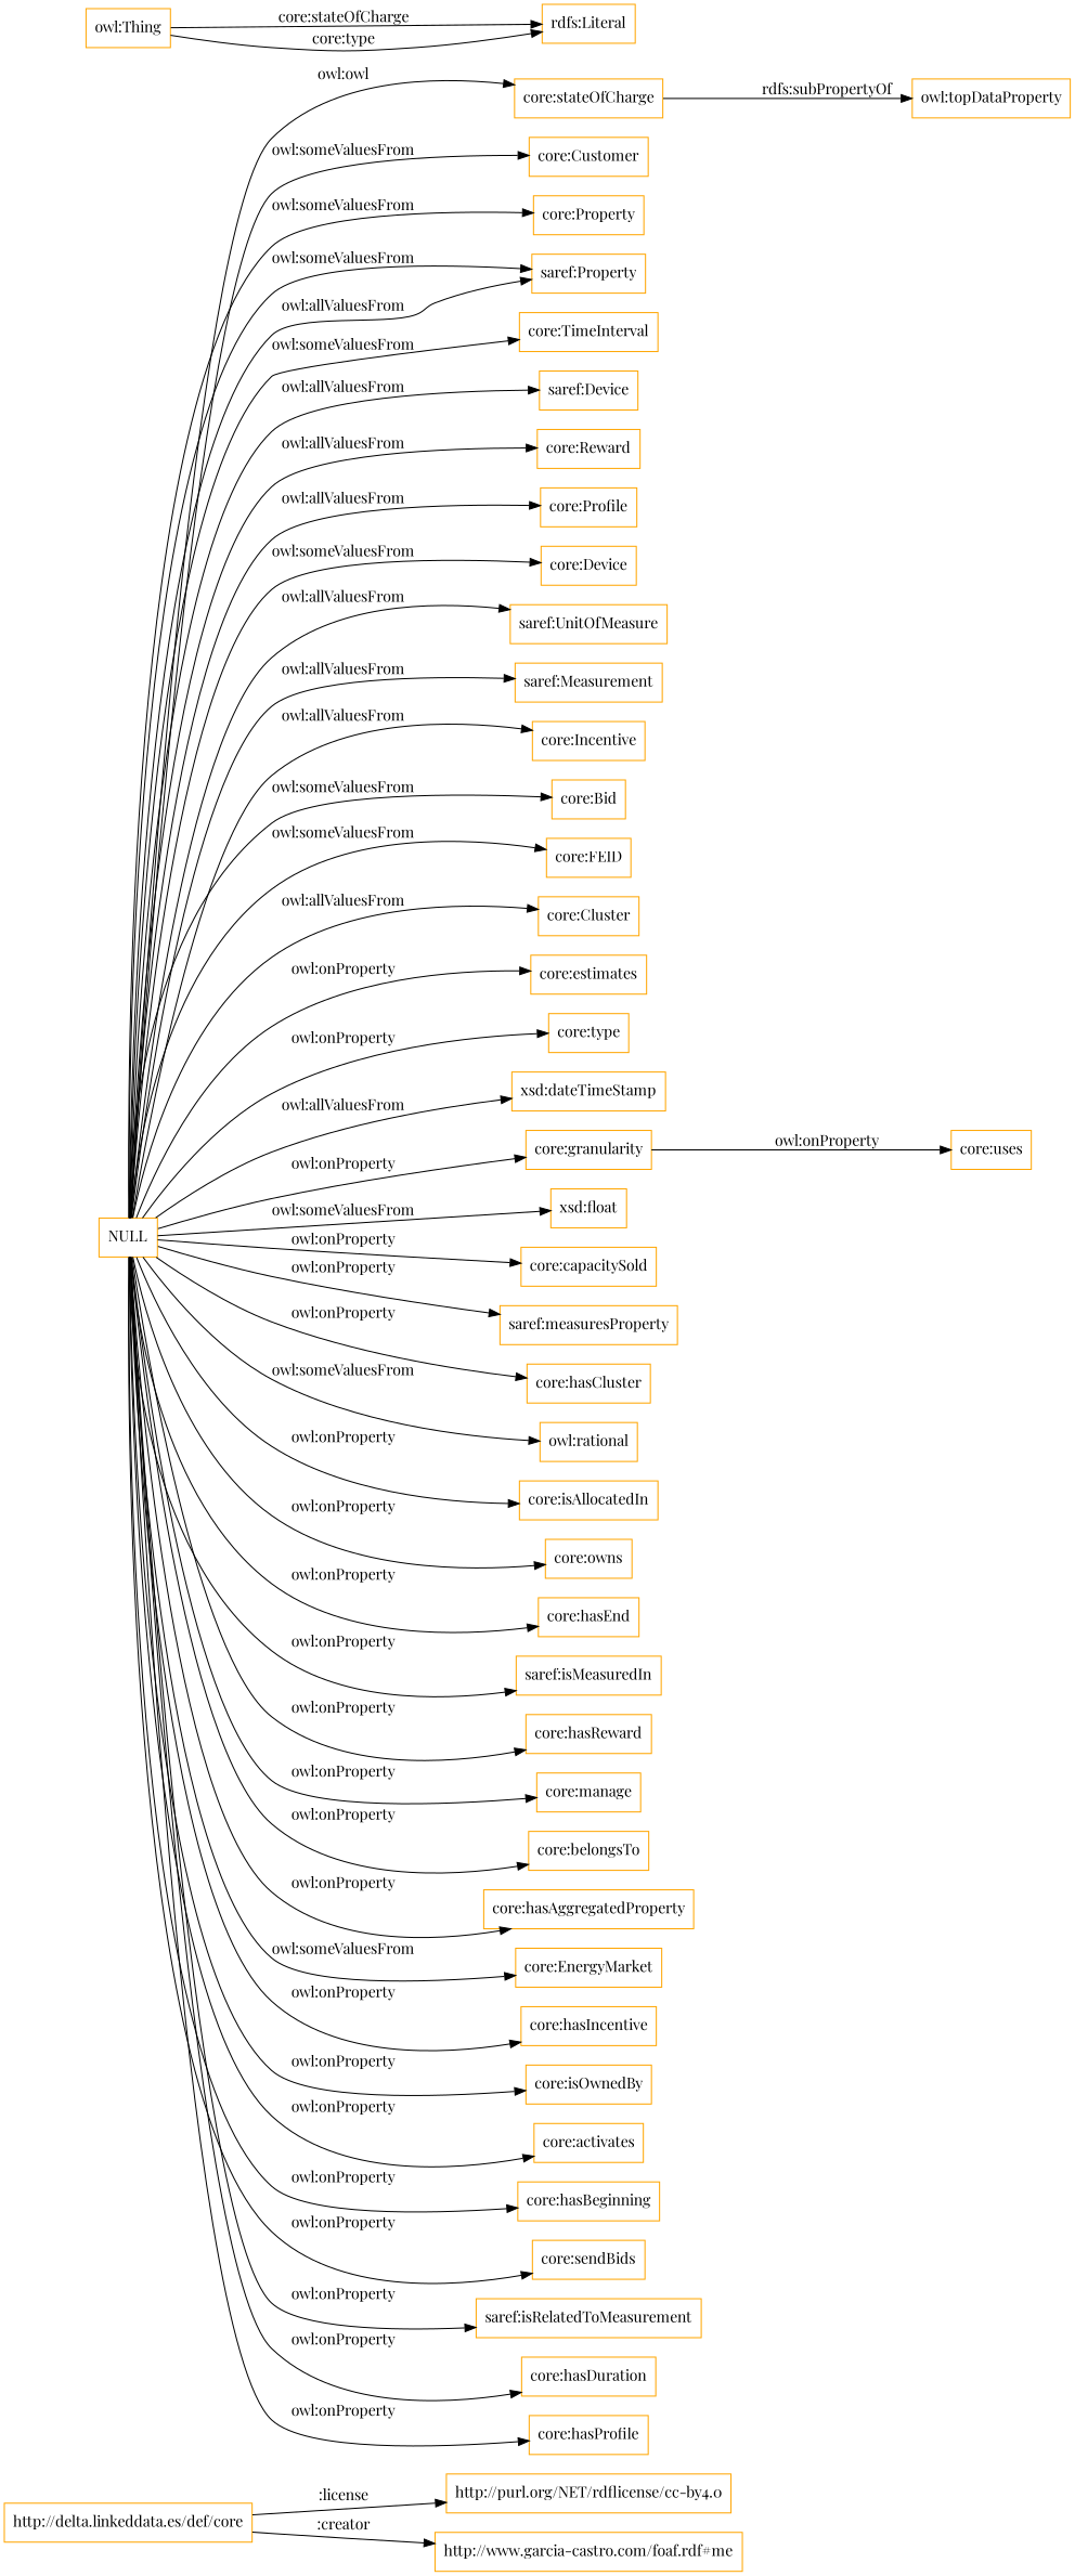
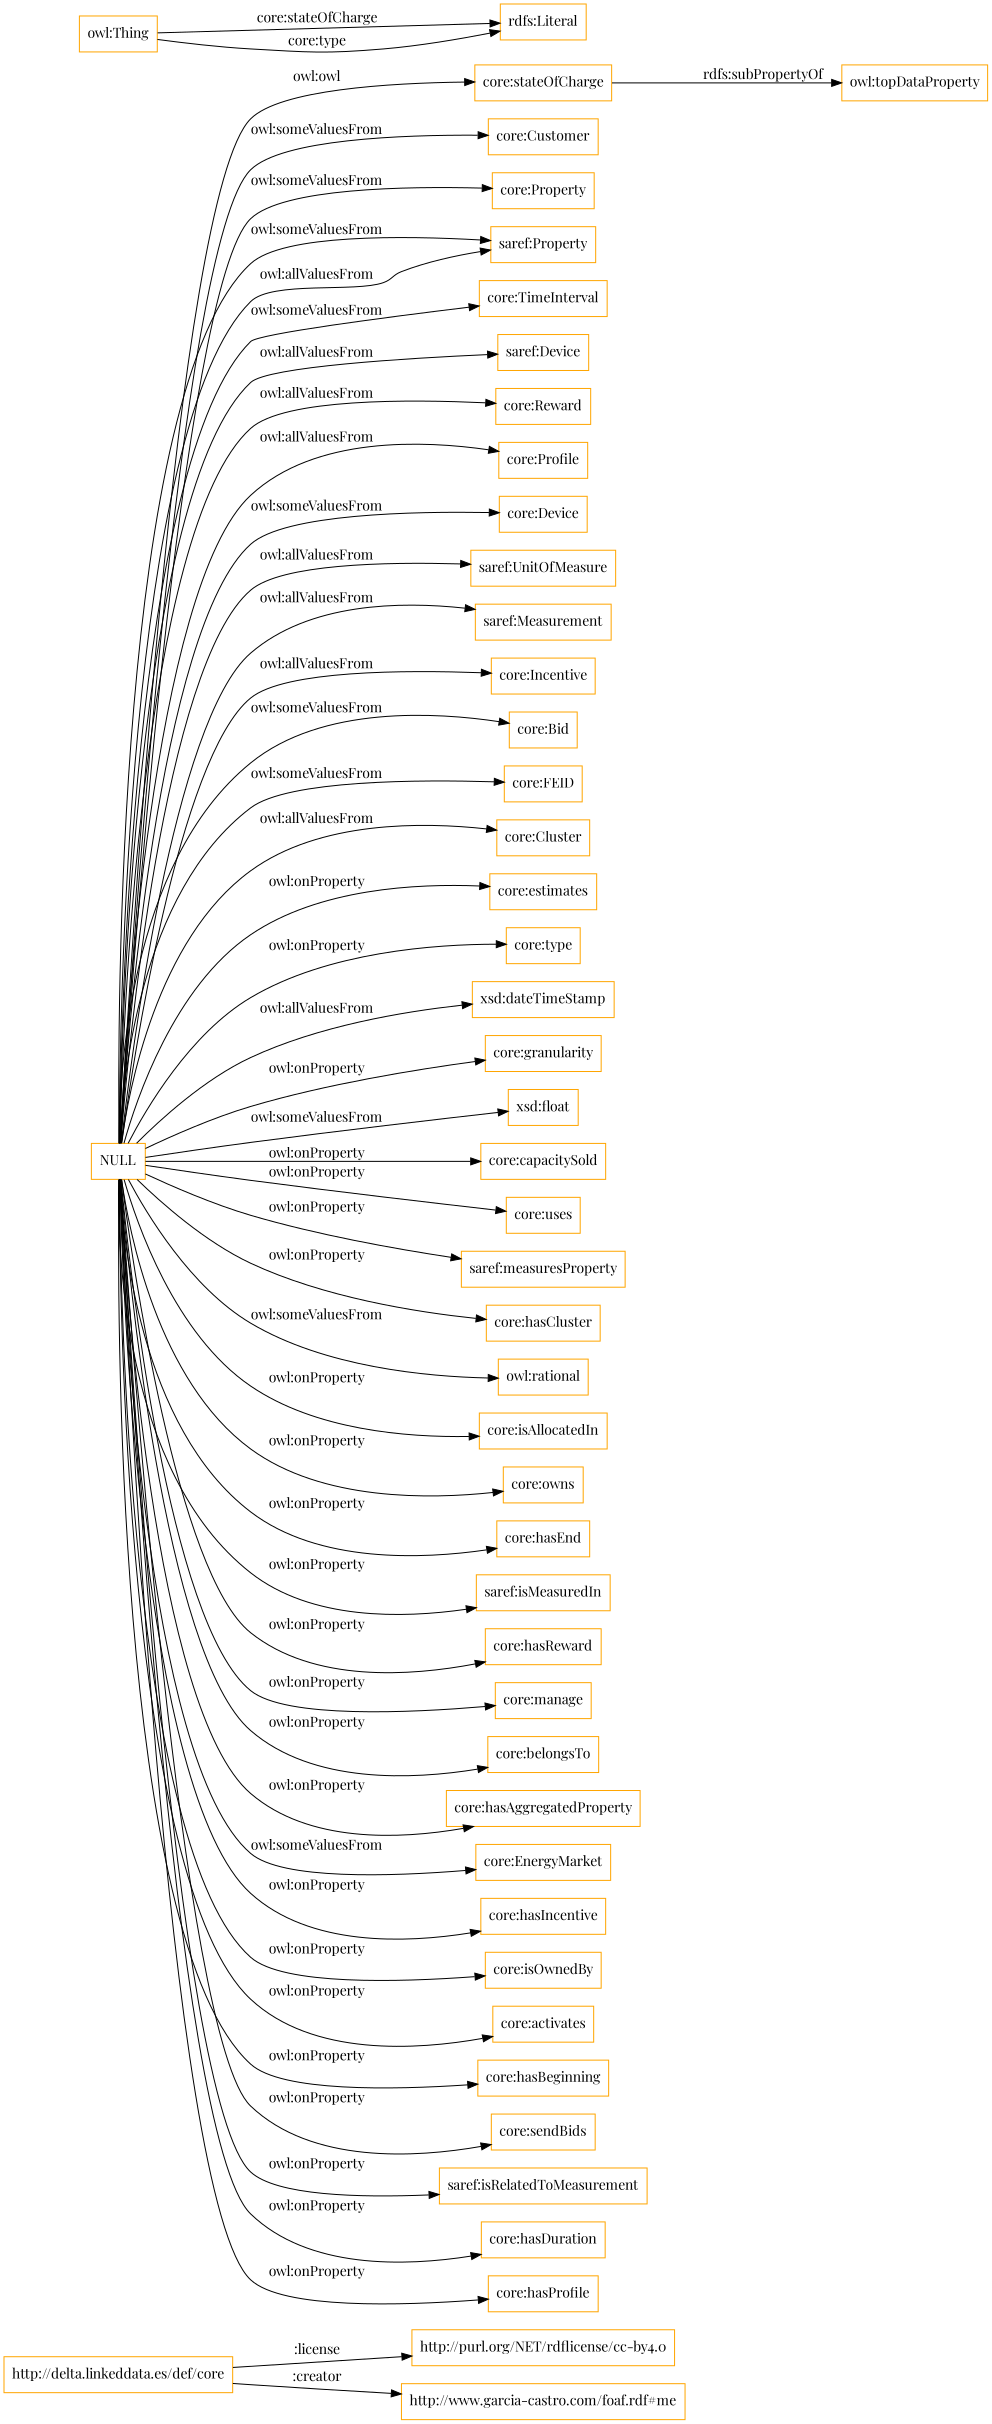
  digraph {
    fontname="Playfair Display"
    rankdir=LR
    node [color=orange fontname="Playfair Display" shape=rectangle]
    edge [fontname="Playfair Display"]
    "http://delta.linkeddata.es/def/core"
    "http://purl.org/NET/rdflicense/cc-by4.0"
    "http://www.garcia-castro.com/foaf.rdf#me"
    "core:stateOfCharge"
    "owl:topDataProperty"
    NULL
    "core:Customer"
    n8 [label="core:Property"]
    "saref:Property"
    "core:TimeInterval"
    "saref:Device"
    "core:Reward"
    "core:Profile"
    "core:Device"
    "saref:UnitOfMeasure"
    "saref:Measurement"
    "core:Incentive"
    "core:Bid"
    "core:FEID"
    "core:Cluster"
    "core:estimates"
    "core:type"
    "xsd:dateTimeStamp"
    "core:granularity"
    "xsd:float"
    "core:capacitySold"
    "core:uses"
    "saref:measuresProperty"
    "core:hasCluster"
    "owl:rational"
    "core:isAllocatedIn"
    "core:owns"
    "core:hasEnd"
    "saref:isMeasuredIn"
    "core:hasReward"
    "core:manage"
    "core:belongsTo"
    "core:hasAggregatedProperty"
    "core:EnergyMarket"
    "core:hasIncentive"
    "core:isOwnedBy"
    "core:activates"
    "core:hasBeginning"
    "core:sendBids"
    "saref:isRelatedToMeasurement"
    "core:hasDuration"
    "core:hasProfile"
    "owl:Thing"
    "rdfs:Literal"
    "http://delta.linkeddata.es/def/core" -> "http://purl.org/NET/rdflicense/cc-by4.0" [label=":license"]
    "http://delta.linkeddata.es/def/core" -> "http://www.garcia-castro.com/foaf.rdf#me" [label=":creator"]
    "core:stateOfCharge" -> "owl:topDataProperty" [label="rdfs:subPropertyOf"]
    NULL -> "core:stateOfCharge" [label="owl:owl"]
    NULL -> "core:Customer" [label="owl:someValuesFrom"]
    NULL -> n8 [label="owl:someValuesFrom"]
    NULL -> "saref:Property" [label="owl:someValuesFrom"]
    NULL -> "saref:Property" [label="owl:allValuesFrom"]
    NULL -> "core:TimeInterval" [label="owl:someValuesFrom"]
    NULL -> "saref:Device" [label="owl:allValuesFrom"]
    NULL -> "core:Reward" [label="owl:allValuesFrom"]
    NULL -> "core:Profile" [label="owl:allValuesFrom"]
    NULL -> "core:Device" [label="owl:someValuesFrom"]
    NULL -> "saref:UnitOfMeasure" [label="owl:allValuesFrom"]
    NULL -> "saref:Measurement" [label="owl:allValuesFrom"]
    NULL -> "core:Incentive" [label="owl:allValuesFrom"]
    NULL -> "core:Bid" [label="owl:someValuesFrom"]
    NULL -> "core:FEID" [label="owl:someValuesFrom"]
    NULL -> "core:Cluster" [label="owl:allValuesFrom"]
    NULL -> "core:estimates" [label="owl:onProperty"]
    NULL -> "core:type" [label="owl:onProperty"]
    NULL -> "xsd:dateTimeStamp" [label="owl:allValuesFrom"]
    NULL -> "core:granularity" [label="owl:onProperty"]
    NULL -> "xsd:float" [label="owl:someValuesFrom"]
    NULL -> "core:capacitySold" [label="owl:onProperty"]
-   "core:granularity" -> "core:uses" [label="owl:onProperty"]
+   NULL -> "core:uses" [label="owl:onProperty"]
    NULL -> "saref:measuresProperty" [label="owl:onProperty"]
    NULL -> "core:hasCluster" [label="owl:onProperty"]
    NULL -> "owl:rational" [label="owl:someValuesFrom"]
    NULL -> "core:isAllocatedIn" [label="owl:onProperty"]
    NULL -> "core:owns" [label="owl:onProperty"]
    NULL -> "core:hasEnd" [label="owl:onProperty"]
    NULL -> "saref:isMeasuredIn" [label="owl:onProperty"]
    NULL -> "core:hasReward" [label="owl:onProperty"]
    NULL -> "core:manage" [label="owl:onProperty"]
    NULL -> "core:belongsTo" [label="owl:onProperty"]
    NULL -> "core:hasAggregatedProperty" [label="owl:onProperty"]
    NULL -> "core:EnergyMarket" [label="owl:someValuesFrom"]
    NULL -> "core:hasIncentive" [label="owl:onProperty"]
    NULL -> "core:isOwnedBy" [label="owl:onProperty"]
    NULL -> "core:activates" [label="owl:onProperty"]
    NULL -> "core:hasBeginning" [label="owl:onProperty"]
    NULL -> "core:sendBids" [label="owl:onProperty"]
    NULL -> "saref:isRelatedToMeasurement" [label="owl:onProperty"]
    NULL -> "core:hasDuration" [label="owl:onProperty"]
    NULL -> "core:hasProfile" [label="owl:onProperty"]
    "owl:Thing" -> "rdfs:Literal" [label="core:stateOfCharge"]
    "owl:Thing" -> "rdfs:Literal" [label="core:type"]
  }
